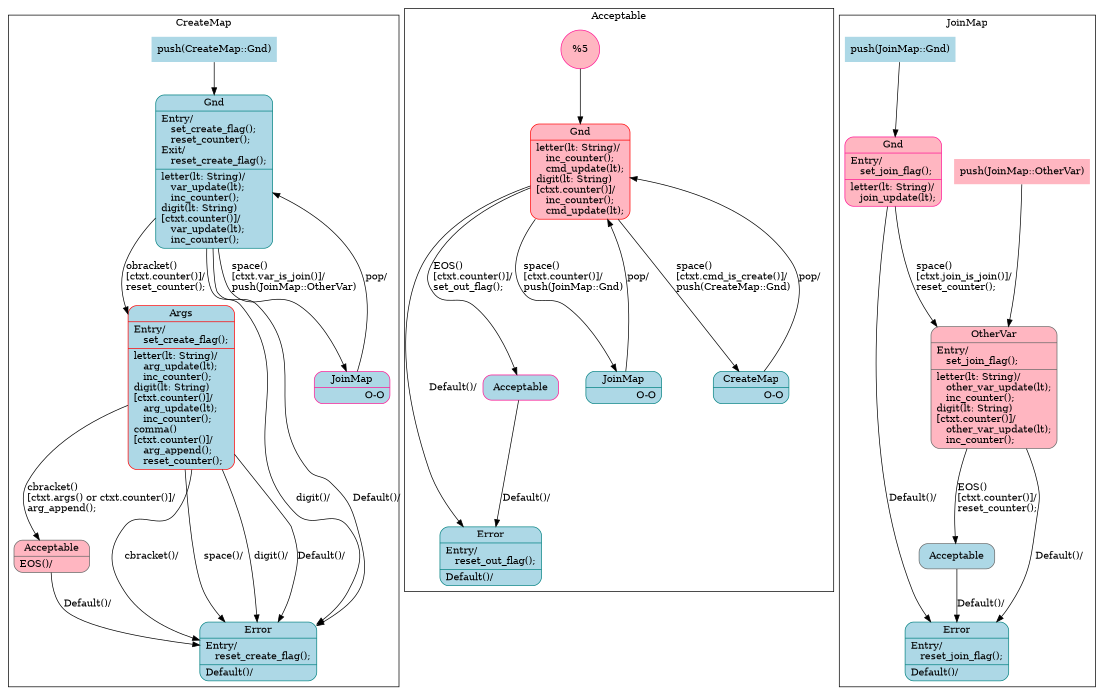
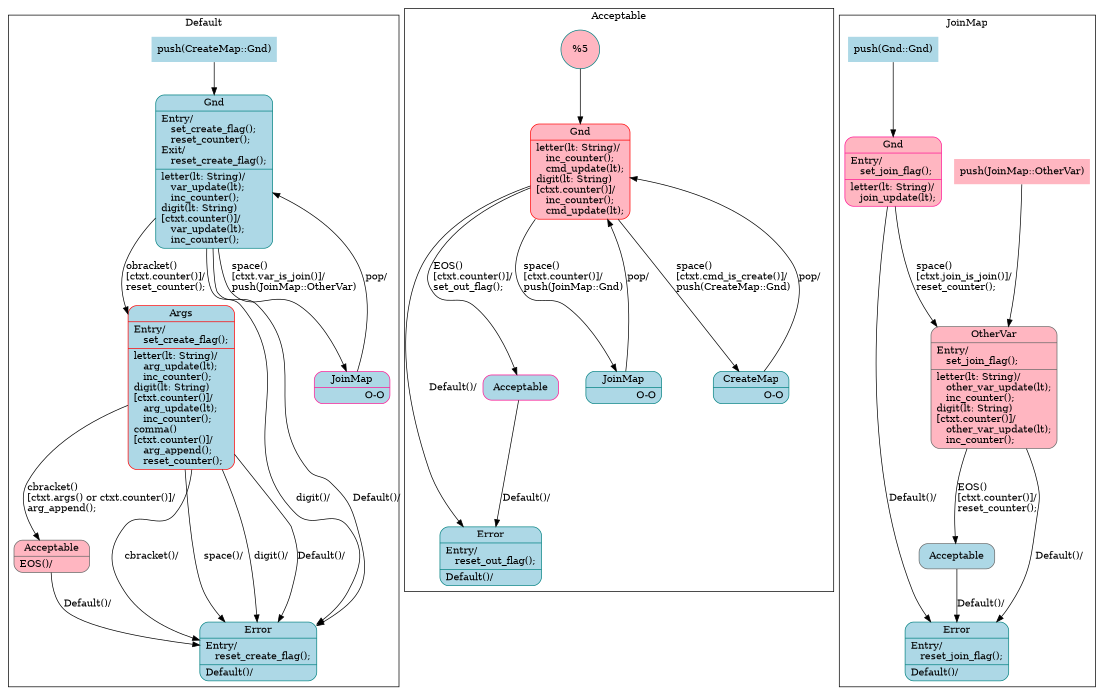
  digraph {
    node [color=teal fillcolor=lightblue shape=Mrecord style=filled]
    n1 [label="{Gnd|Entry/\l&nbsp;&nbsp;&nbsp;set_create_flag();\l&nbsp;&nbsp;&nbsp;reset_counter();\lExit/\l&nbsp;&nbsp;&nbsp;reset_create_flag();\l|letter(lt: String)/\l&nbsp;&nbsp;&nbsp;var_update(lt);\l&nbsp;&nbsp;&nbsp;inc_counter();\ldigit(lt: String)\l\[ctxt.counter()\]/\l&nbsp;&nbsp;&nbsp;var_update(lt);\l&nbsp;&nbsp;&nbsp;inc_counter();\l}" width=1.5]
    n2 [color=red label="{Args|Entry/\l&nbsp;&nbsp;&nbsp;set_create_flag();\l|letter(lt: String)/\l&nbsp;&nbsp;&nbsp;arg_update(lt);\l&nbsp;&nbsp;&nbsp;inc_counter();\ldigit(lt: String)\l\[ctxt.counter()\]/\l&nbsp;&nbsp;&nbsp;arg_update(lt);\l&nbsp;&nbsp;&nbsp;inc_counter();\lcomma()\l\[ctxt.counter()\]/\l&nbsp;&nbsp;&nbsp;arg_append();\l&nbsp;&nbsp;&nbsp;reset_counter();\l}" width=1.5]
    n3 [color=gray40 fillcolor=lightpink label="{Acceptable|EOS()/\l}" width=1.5]
    n4 [label="{Error|Entry/\l&nbsp;&nbsp;&nbsp;reset_create_flag();\l|Default()/\l}" width=1.5]
    n5 [color=deeppink label="{JoinMap|O-O\r}" width=1.5]
    "push(CreateMap::Gnd)" [shape=plaintext width=1.5]
    n7 [color=red fillcolor=lightpink label="{Gnd|letter(lt: String)/\l&nbsp;&nbsp;&nbsp;inc_counter();\l&nbsp;&nbsp;&nbsp;cmd_update(lt);\ldigit(lt: String)\l\[ctxt.counter()\]/\l&nbsp;&nbsp;&nbsp;inc_counter();\l&nbsp;&nbsp;&nbsp;cmd_update(lt);\l}" width=1.5]
    n8 [label="{Error|Entry/\l&nbsp;&nbsp;&nbsp;reset_out_flag();\l|Default()/\l}" width=1.5]
    n9 [color=deeppink label="{Acceptable}" width=1.5]
    n10 [label="{JoinMap|O-O\r}" width=1.5]
    n11 [label="{CreateMap|O-O\r}" width=1.5]
-   "%5" [color=deeppink fillcolor=lightpink shape=circle width=0.25]
+   "%5" [fillcolor=lightpink shape=circle width=0.25]
    n13 [color=deeppink fillcolor=lightpink label="{Gnd|Entry/\l&nbsp;&nbsp;&nbsp;set_join_flag();\l|letter(lt: String)/\l&nbsp;&nbsp;&nbsp;join_update(lt);\l}" width=1.5]
    n14 [color=gray40 fillcolor=lightpink label="{OtherVar|Entry/\l&nbsp;&nbsp;&nbsp;set_join_flag();\l|letter(lt: String)/\l&nbsp;&nbsp;&nbsp;other_var_update(lt);\l&nbsp;&nbsp;&nbsp;inc_counter();\ldigit(lt: String)\l\[ctxt.counter()\]/\l&nbsp;&nbsp;&nbsp;other_var_update(lt);\l&nbsp;&nbsp;&nbsp;inc_counter();\l}" width=1.5]
    n15 [label="{Error|Entry/\l&nbsp;&nbsp;&nbsp;reset_join_flag();\l|Default()/\l}" width=1.5]
    n16 [color=gray40 label="{Acceptable}" width=1.5]
    "push(JoinMap::OtherVar)" [color=red fillcolor=lightpink shape=plaintext width=1.5]
-   "push(JoinMap::Gnd)" [color=deeppink shape=plaintext width=1.5]
+   "push(JoinMap::Gnd)" [color=deeppink shape=plaintext width=1.5 label="push(Gnd::Gnd)"]
    subgraph cluster_1 {
-     label=CreateMap
+     label=Default
      n1
      n2
      n3
      n4
      n5
      "push(CreateMap::Gnd)"
    }
    subgraph cluster_2 {
      label=Acceptable
      n7
      n8
      n9
      n10
      n11
      "%5"
    }
    subgraph cluster_3 {
      label=JoinMap
      n13
      n14
      n15
      n16
      "push(JoinMap::OtherVar)"
      "push(JoinMap::Gnd)"
    }
    n1 -> n2 [label="obracket()\l\[ctxt.counter()\]/\lreset_counter();\l"]
    n1 -> n4 [label="digit()/\l"]
    n1 -> n4 [label="Default()/\l"]
    n1 -> n5 [label="space()\l\[ctxt.var_is_join()\]/\lpush(JoinMap::OtherVar)\l"]
    n2 -> n3 [label="cbracket()\l\[ctxt.args() or ctxt.counter()\]/\larg_append();\l"]
    n2 -> n4 [label="cbracket()/\l"]
    n2 -> n4 [label="space()/\l"]
    n2 -> n4 [label="digit()/\l"]
    n2 -> n4 [label="Default()/\l"]
    n3 -> n4 [label="Default()/\l"]
    n5 -> n1 [label="pop/"]
    "push(CreateMap::Gnd)" -> n1 [arrowtail=odot]
    n7 -> n8 [label="Default()/\l"]
    n7 -> n9 [label="EOS()\l\[ctxt.counter()\]/\lset_out_flag();\l"]
    n7 -> n10 [label="space()\l\[ctxt.counter()\]/\lpush(JoinMap::Gnd)\l"]
    n7 -> n11 [label="space()\l\[ctxt.cmd_is_create()\]/\lpush(CreateMap::Gnd)\l"]
    n9 -> n8 [label="Default()/\l"]
    n10 -> n7 [label="pop/"]
    n11 -> n7 [label="pop/"]
    "%5" -> n7
    n13 -> n14 [label="space()\l\[ctxt.join_is_join()\]/\lreset_counter();\l"]
    n13 -> n15 [label="Default()/\l"]
    n14 -> n15 [label="Default()/\l"]
    n14 -> n16 [label="EOS()\l\[ctxt.counter()\]/\lreset_counter();\l"]
    n16 -> n15 [label="Default()/\l"]
    "push(JoinMap::OtherVar)" -> n14 [arrowtail=odot]
    "push(JoinMap::Gnd)" -> n13 [arrowtail=odot]
  }
